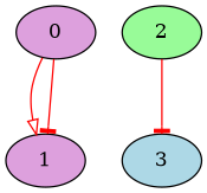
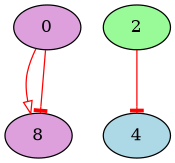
  digraph {
    node [fillcolor=plum style=filled]
    edge [arrowhead=tee color=red]
    0
-   1
+   1 [label=8]
    2 [fillcolor=palegreen]
-   3 [fillcolor=lightblue]
+   3 [fillcolor=lightblue label=4]
    0 -> 1 [arrowhead=onormal label=" "]
    0 -> 1 [label=" "]
    2 -> 3 [label=" "]
  }
